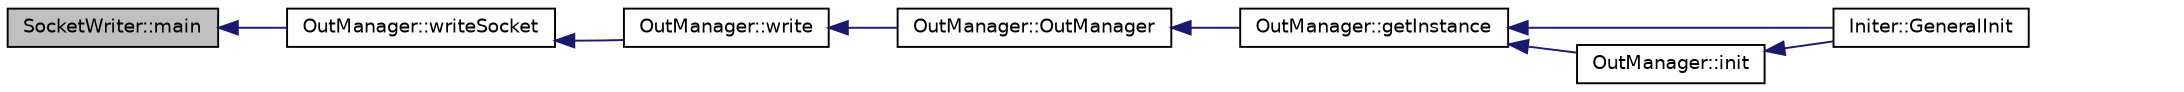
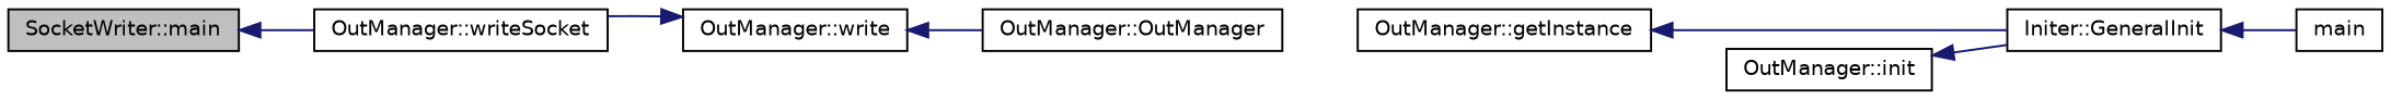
  digraph {
    rankdir=LR
    node [color=black fillcolor=white fontname=Helvetica fontsize=10 shape=record style=filled]
    edge [color=midnightblue dir=back fontname=Helvetica fontsize=10 labelfontname=Helvetica labelfontsize=10 style=solid]
    n1 [fillcolor=grey75 fontcolor=black height=0.2 label="SocketWriter::main" width=0.4]
    n2 [height=0.2 label="OutManager::writeSocket" width=0.4]
    n3 [height=0.2 label="OutManager::write" width=0.4]
    n4 [height=0.2 label="OutManager::OutManager" width=0.4]
    n5 [height=0.2 label="OutManager::getInstance" width=0.4]
    n6 [height=0.2 label="Initer::GeneralInit" width=0.4]
    n7 [height=0.2 label="OutManager::init" width=0.4]
+   n8 [height=0.2 label=main width=0.4]
    n1 -> n2
-   n2 -> n3
+   n3 -> n2
    n3 -> n4
-   n4 -> n5
    n5 -> n6
-   n5 -> n7
+   n6 -> n8
    n7 -> n6
  }
